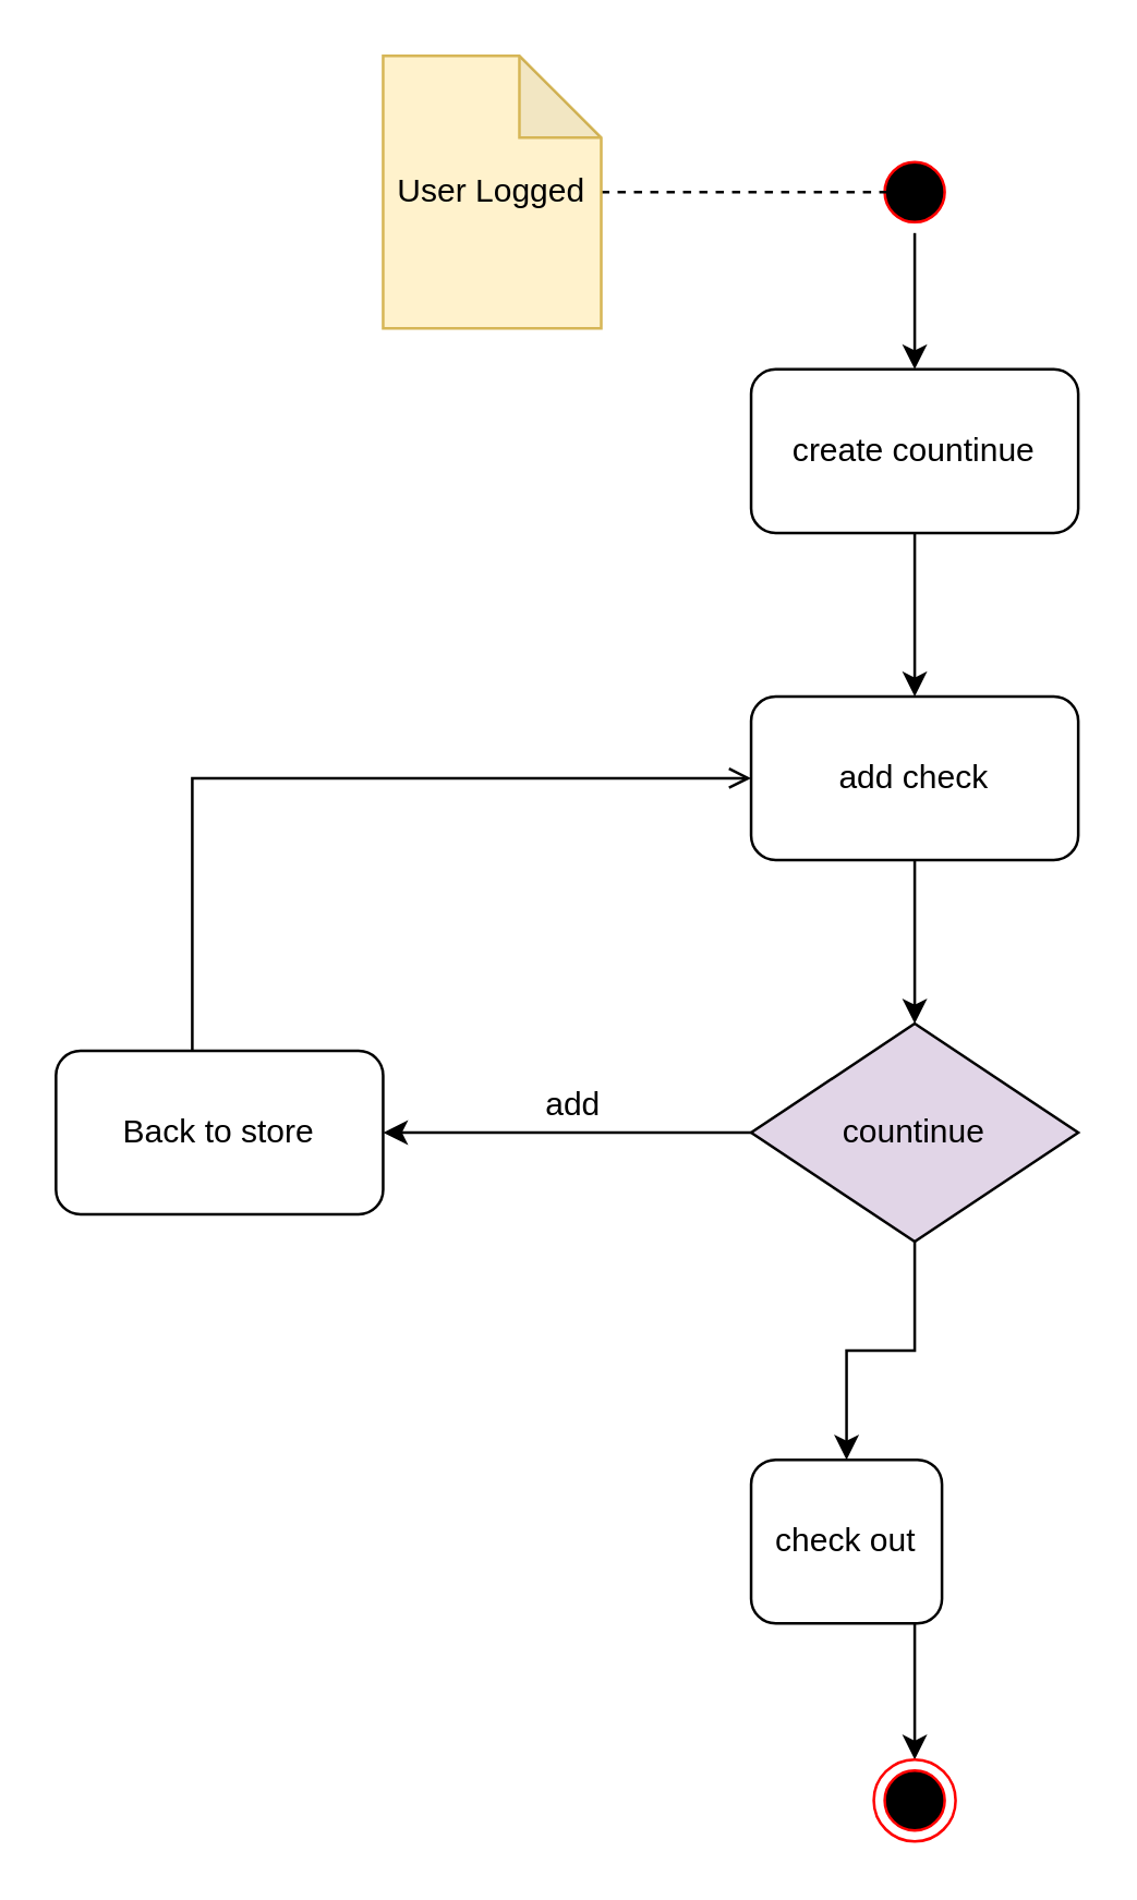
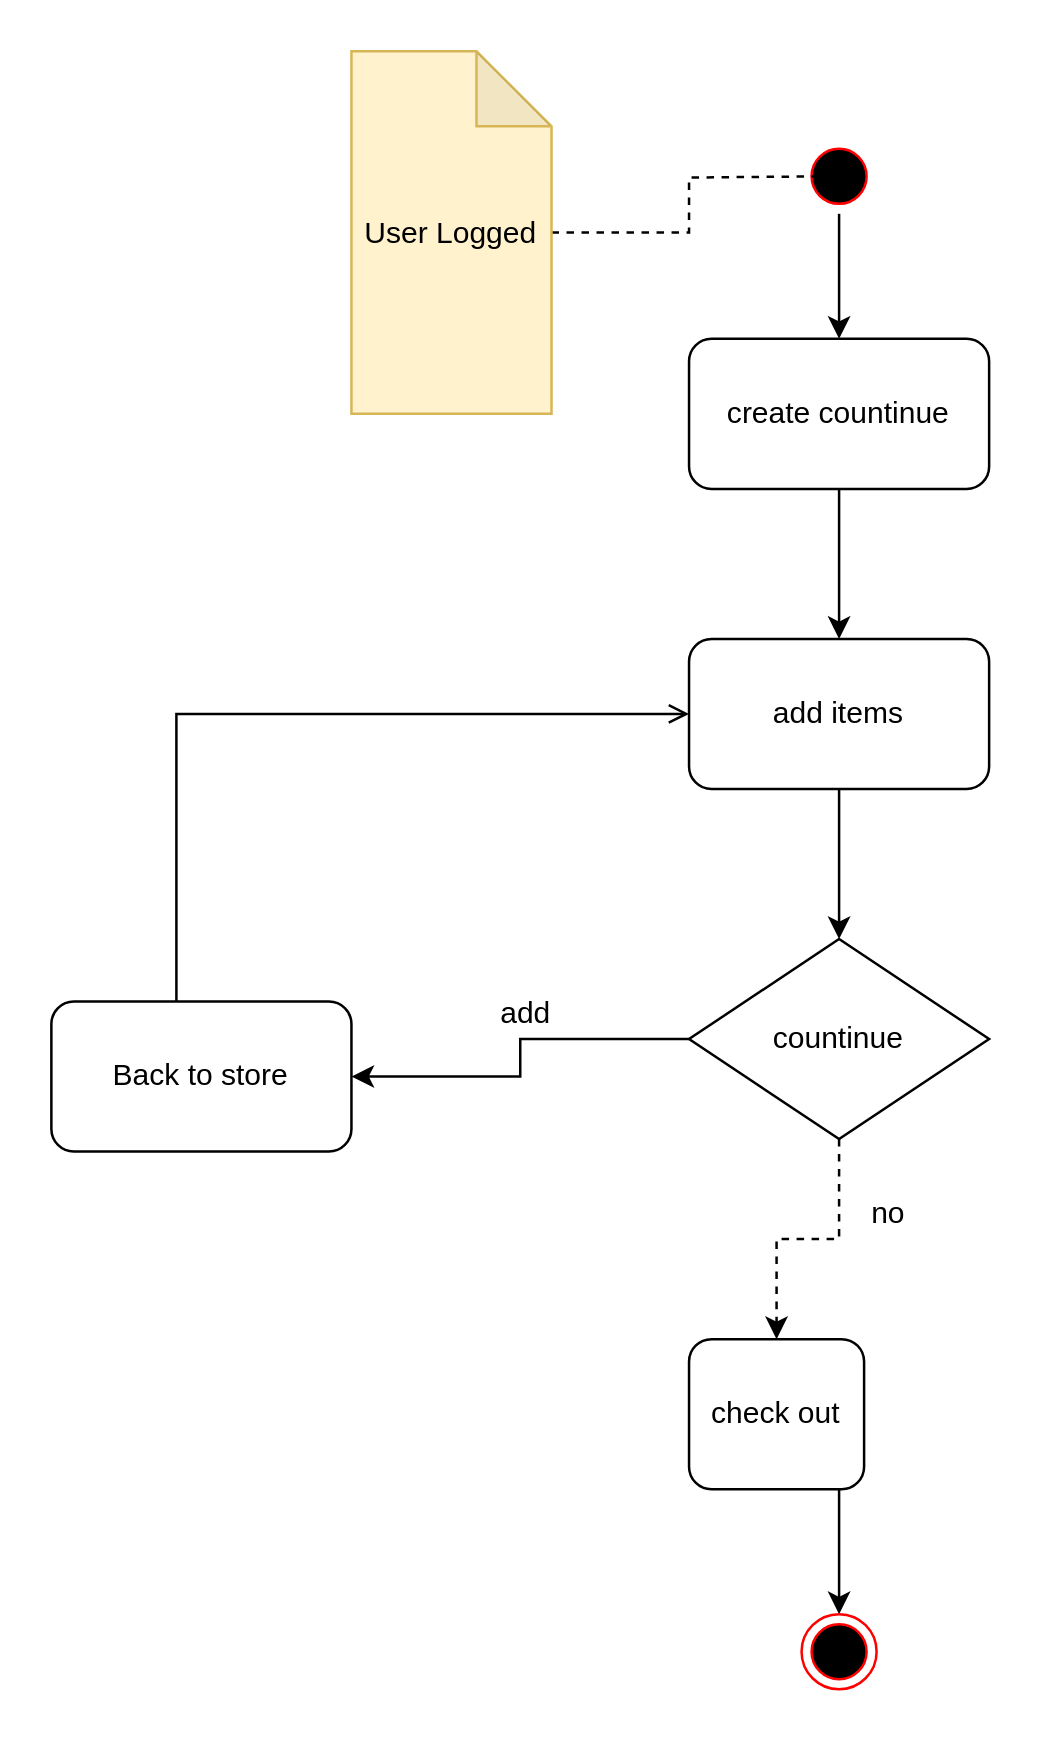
  <mxCell id="0" />
  <mxCell id="1" parent="0" />
  <mxCell id="2" style="edgeStyle=orthogonalEdgeStyle;rounded=0;orthogonalLoop=1;jettySize=auto;html=1;entryX=0.5;entryY=0;entryDx=0;entryDy=0;" edge="1" parent="1" source="3" target="5"><mxGeometry relative="1" as="geometry" /></mxCell>
  <mxCell id="3" value="" style="ellipse;html=1;shape=startState;fillColor=#000000;strokeColor=#ff0000;" parent="1" vertex="1"><mxGeometry x="320" y="55" width="30" height="30" as="geometry" /></mxCell>
  <mxCell id="4" style="edgeStyle=orthogonalEdgeStyle;rounded=0;orthogonalLoop=1;jettySize=auto;html=1;entryX=0.5;entryY=0;entryDx=0;entryDy=0;" edge="1" parent="1" source="5" target="7"><mxGeometry relative="1" as="geometry" /></mxCell>
  <mxCell id="5" value="create countinue" style="rounded=1;whiteSpace=wrap;html=1;" parent="1" vertex="1"><mxGeometry x="275" y="135" width="120" height="60" as="geometry" /></mxCell>
  <mxCell id="6" style="edgeStyle=orthogonalEdgeStyle;rounded=0;orthogonalLoop=1;jettySize=auto;html=1;entryX=0.5;entryY=0;entryDx=0;entryDy=0;" edge="1" parent="1" source="7" target="10"><mxGeometry relative="1" as="geometry" /></mxCell>
- <mxCell id="7" value="add check" style="rounded=1;whiteSpace=wrap;html=1;" vertex="1" parent="1"><mxGeometry x="275" y="255" width="120" height="60" as="geometry" /></mxCell>
+ <mxCell id="7" value="add items" style="rounded=1;whiteSpace=wrap;html=1;" vertex="1" parent="1"><mxGeometry x="275" y="255" width="120" height="60" as="geometry" /></mxCell>
  <mxCell id="8" style="edgeStyle=orthogonalEdgeStyle;rounded=0;orthogonalLoop=1;jettySize=auto;html=1;entryX=1;entryY=0.5;entryDx=0;entryDy=0;" edge="1" parent="1" source="10" target="12"><mxGeometry relative="1" as="geometry" /></mxCell>
- <mxCell id="9" style="edgeStyle=orthogonalEdgeStyle;rounded=0;orthogonalLoop=1;jettySize=auto;html=1;entryX=0.5;entryY=0;entryDx=0;entryDy=0;" edge="1" parent="1" source="10" target="15"><mxGeometry relative="1" as="geometry" /></mxCell>
- <mxCell id="10" value="countinue" style="rhombus;whiteSpace=wrap;html=1;fillColor=#e1d5e7;" vertex="1" parent="1"><mxGeometry x="275" y="375" width="120" height="80" as="geometry" /></mxCell>
+ <mxCell id="9" style="edgeStyle=orthogonalEdgeStyle;rounded=0;orthogonalLoop=1;jettySize=auto;html=1;entryX=0.5;entryY=0;entryDx=0;entryDy=0;dashed=1;" edge="1" parent="1" source="10" target="15"><mxGeometry relative="1" as="geometry" /></mxCell>
+ <mxCell id="10" value="countinue" style="rhombus;whiteSpace=wrap;html=1;" vertex="1" parent="1"><mxGeometry x="275" y="375" width="120" height="80" as="geometry" /></mxCell>
  <mxCell id="11" style="edgeStyle=orthogonalEdgeStyle;rounded=0;orthogonalLoop=1;jettySize=auto;html=1;entryX=0;entryY=0.5;entryDx=0;entryDy=0;endArrow=open;" edge="1" parent="1" source="12" target="7"><mxGeometry relative="1" as="geometry"><mxPoint x="70" y="285" as="targetPoint" /><Array as="points"><mxPoint x="70" y="285" /></Array></mxGeometry></mxCell>
- <mxCell id="12" value="Back to store" style="rounded=1;whiteSpace=wrap;html=1;" vertex="1" parent="1"><mxGeometry x="20" y="385" width="120" height="60" as="geometry" /></mxCell>
+ <mxCell id="12" value="Back to store" style="rounded=1;whiteSpace=wrap;html=1;" vertex="1" parent="1"><mxGeometry x="20" y="400" width="120" height="60" as="geometry" /></mxCell>
  <mxCell id="13" value="add" style="text;html=1;strokeColor=none;fillColor=none;align=center;verticalAlign=middle;whiteSpace=wrap;rounded=0;" vertex="1" parent="1"><mxGeometry x="190" y="395" width="40" height="20" as="geometry" /></mxCell>
  <mxCell id="14" value="" style="edgeStyle=orthogonalEdgeStyle;rounded=0;orthogonalLoop=1;jettySize=auto;html=1;" edge="1" parent="1" source="15" target="17"><mxGeometry relative="1" as="geometry"><Array as="points"><mxPoint x="335" y="605" /><mxPoint x="335" y="605" /></Array></mxGeometry></mxCell>
  <mxCell id="15" value="check out" style="rounded=1;whiteSpace=wrap;html=1;" vertex="1" parent="1"><mxGeometry x="275" y="535" width="70" height="60" as="geometry" /></mxCell>
+ <mxCell id="16" value="no" style="text;html=1;strokeColor=none;fillColor=none;align=center;verticalAlign=middle;whiteSpace=wrap;rounded=0;" vertex="1" parent="1"><mxGeometry x="335" y="475" width="40" height="20" as="geometry" /></mxCell>
  <mxCell id="17" value="" style="ellipse;html=1;shape=endState;fillColor=#000000;strokeColor=#ff0000;" vertex="1" parent="1"><mxGeometry x="320" y="645" width="30" height="30" as="geometry" /></mxCell>
  <mxCell id="18" style="edgeStyle=orthogonalEdgeStyle;rounded=0;orthogonalLoop=1;jettySize=auto;html=1;dashed=1;endArrow=none;endFill=0;" edge="1" parent="1" source="19"><mxGeometry relative="1" as="geometry"><mxPoint x="330" y="70" as="targetPoint" /></mxGeometry></mxCell>
- <mxCell id="19" value="User Logged" style="shape=note;whiteSpace=wrap;html=1;backgroundOutline=1;darkOpacity=0.05;fillColor=#fff2cc;strokeColor=#d6b656;" vertex="1" parent="1"><mxGeometry x="140" y="20" width="80" height="100" as="geometry" /></mxCell>
+ <mxCell id="19" value="User Logged" style="shape=note;whiteSpace=wrap;html=1;backgroundOutline=1;darkOpacity=0.05;fillColor=#fff2cc;strokeColor=#d6b656;" vertex="1" parent="1"><mxGeometry x="140" y="20" width="80" height="145" as="geometry" /></mxCell>
